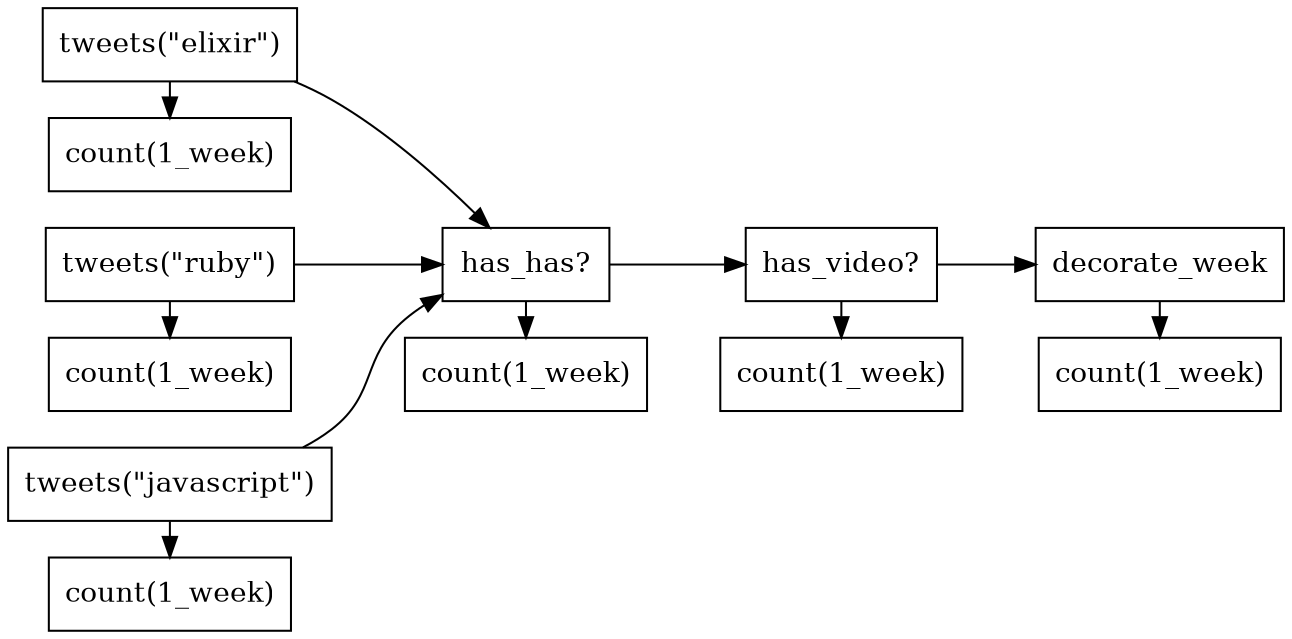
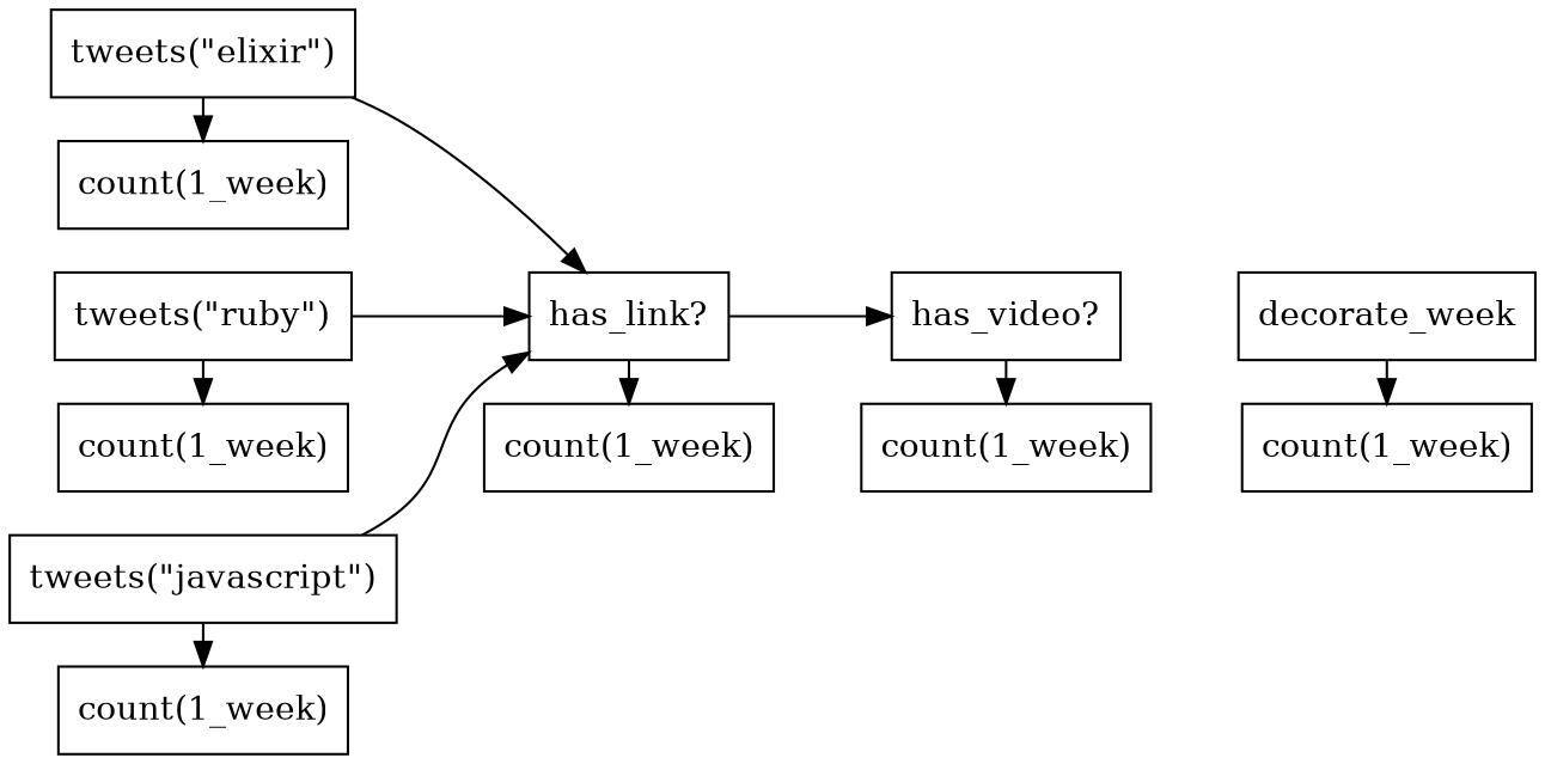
  digraph {
    rankdir=LR
    node [shape=box]
    n1 [label="tweets(\"elixir\")"]
    n2 [label="tweets(\"ruby\")"]
    n3 [label="tweets(\"javascript\")"]
    n4 [label="count(1_week)"]
    n5 [label="count(1_week)"]
    n6 [label="count(1_week)"]
-   n7 [label="has_has?"]
+   n7 [label="has_link?"]
    n8 [label="count(1_week)"]
    n9 [label="has_video?"]
    n10 [label="count(1_week)"]
    n11 [label=decorate_week]
    n12 [label="count(1_week)"]
    subgraph sub_1 {
      rank=same
      n1
      n2
      n3
      n4
      n5
      n6
    }
    subgraph sub_2 {
      rank=same
      n7
      n8
    }
    subgraph sub_3 {
      rank=same
      n9
      n10
    }
    subgraph sub_4 {
      rank=same
      n11
      n12
    }
    n1 -> n4
    n1 -> n7
    n2 -> n5
    n2 -> n7
    n3 -> n6
    n3 -> n7
    n7 -> n8
    n7 -> n9
    n9 -> n10
-   n9 -> n11
    n11 -> n12
  }
